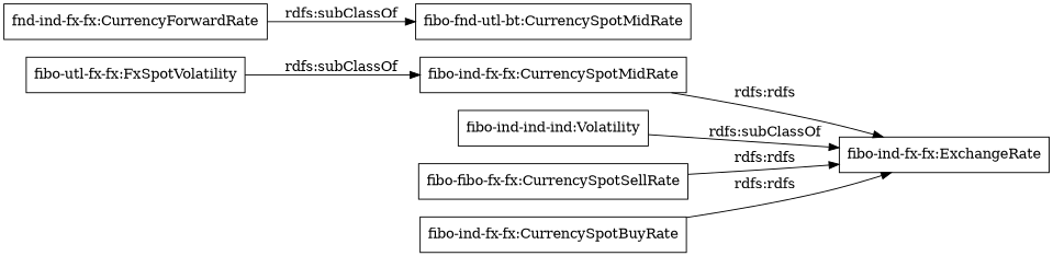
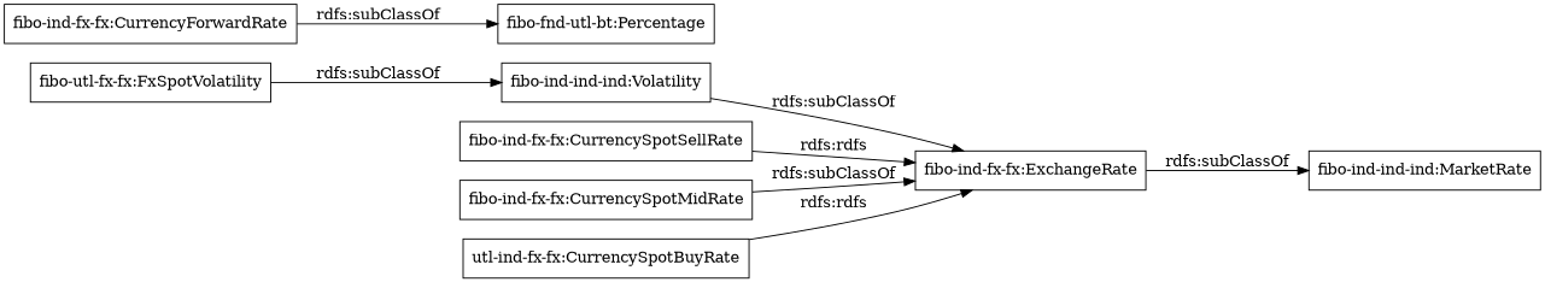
  digraph {
    rankdir=LR
    node [color=black shape=rectangle]
    n1 [label="fibo-utl-fx-fx:FxSpotVolatility"]
    "fibo-ind-ind-ind:Volatility"
    "fibo-ind-fx-fx:ExchangeRate"
-   "fibo-ind-fx-fx:CurrencySpotSellRate" [label="fibo-fibo-fx-fx:CurrencySpotSellRate"]
+   "fibo-ind-ind-ind:MarketRate"
+   "fibo-ind-fx-fx:CurrencySpotSellRate"
    "fibo-ind-fx-fx:CurrencySpotMidRate"
-   "fibo-ind-fx-fx:CurrencySpotBuyRate"
-   "fibo-ind-fx-fx:CurrencyForwardRate" [label="fnd-ind-fx-fx:CurrencyForwardRate"]
-   "fibo-fnd-utl-bt:Percentage" [label="fibo-fnd-utl-bt:CurrencySpotMidRate"]
-   n1 -> "fibo-ind-fx-fx:CurrencySpotMidRate" [label="rdfs:subClassOf"]
+   "fibo-ind-fx-fx:CurrencySpotBuyRate" [label="utl-ind-fx-fx:CurrencySpotBuyRate"]
+   "fibo-ind-fx-fx:CurrencyForwardRate"
+   "fibo-fnd-utl-bt:Percentage"
+   n1 -> "fibo-ind-ind-ind:Volatility" [label="rdfs:subClassOf"]
    "fibo-ind-ind-ind:Volatility" -> "fibo-ind-fx-fx:ExchangeRate" [label="rdfs:subClassOf"]
+   "fibo-ind-fx-fx:ExchangeRate" -> "fibo-ind-ind-ind:MarketRate" [label="rdfs:subClassOf"]
    "fibo-ind-fx-fx:CurrencySpotSellRate" -> "fibo-ind-fx-fx:ExchangeRate" [label="rdfs:rdfs"]
-   "fibo-ind-fx-fx:CurrencySpotMidRate" -> "fibo-ind-fx-fx:ExchangeRate" [label="rdfs:rdfs"]
+   "fibo-ind-fx-fx:CurrencySpotMidRate" -> "fibo-ind-fx-fx:ExchangeRate" [label="rdfs:subClassOf"]
    "fibo-ind-fx-fx:CurrencySpotBuyRate" -> "fibo-ind-fx-fx:ExchangeRate" [label="rdfs:rdfs"]
    "fibo-ind-fx-fx:CurrencyForwardRate" -> "fibo-fnd-utl-bt:Percentage" [label="rdfs:subClassOf"]
  }
